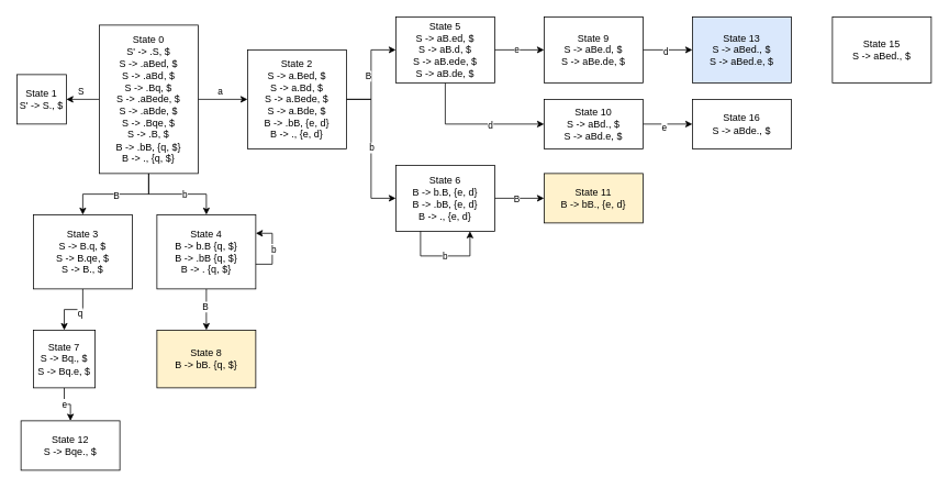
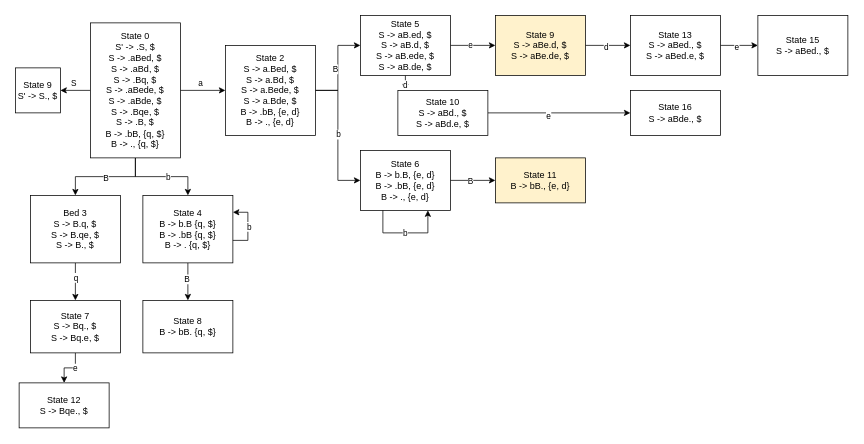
  <mxCell id="0" />
  <mxCell id="1" parent="0" />
  <mxCell id="2" style="edgeStyle=orthogonalEdgeStyle;rounded=0;orthogonalLoop=1;jettySize=auto;html=1;entryX=0;entryY=0.5;entryDx=0;entryDy=0;" edge="1" parent="1" source="10" target="15"><mxGeometry relative="1" as="geometry" /></mxCell>
  <mxCell id="3" value="a" style="edgeLabel;html=1;align=center;verticalAlign=middle;resizable=0;points=[];" vertex="1" connectable="0" parent="2"><mxGeometry x="-0.135" y="3" relative="1" as="geometry"><mxPoint y="-7" as="offset" /></mxGeometry></mxCell>
  <mxCell id="4" style="edgeStyle=orthogonalEdgeStyle;rounded=0;orthogonalLoop=1;jettySize=auto;html=1;" edge="1" parent="1" source="10" target="16"><mxGeometry relative="1" as="geometry"><mxPoint x="120" y="120" as="targetPoint" /></mxGeometry></mxCell>
  <mxCell id="5" value="S" style="edgeLabel;html=1;align=center;verticalAlign=middle;resizable=0;points=[];" vertex="1" connectable="0" parent="4"><mxGeometry x="0.166" y="2" relative="1" as="geometry"><mxPoint y="-12" as="offset" /></mxGeometry></mxCell>
  <mxCell id="6" style="edgeStyle=orthogonalEdgeStyle;rounded=0;orthogonalLoop=1;jettySize=auto;html=1;" edge="1" parent="1" source="10" target="19"><mxGeometry relative="1" as="geometry"><mxPoint x="180" y="290" as="targetPoint" /></mxGeometry></mxCell>
  <mxCell id="7" value="B" style="edgeLabel;html=1;align=center;verticalAlign=middle;resizable=0;points=[];" vertex="1" connectable="0" parent="6"><mxGeometry x="-0.247" y="1" relative="1" as="geometry"><mxPoint x="-16" as="offset" /></mxGeometry></mxCell>
  <mxCell id="8" style="edgeStyle=orthogonalEdgeStyle;rounded=0;orthogonalLoop=1;jettySize=auto;html=1;" edge="1" parent="1" source="10" target="22"><mxGeometry relative="1" as="geometry"><mxPoint x="130" y="260" as="targetPoint" /></mxGeometry></mxCell>
  <mxCell id="9" value="b" style="edgeLabel;html=1;align=center;verticalAlign=middle;resizable=0;points=[];" vertex="1" connectable="0" parent="8"><mxGeometry x="0.135" relative="1" as="geometry"><mxPoint as="offset" /></mxGeometry></mxCell>
  <mxCell id="10" value="State 0&lt;div&gt;S' -&amp;gt; .S, $&lt;/div&gt;&lt;div&gt;S -&amp;gt; .aBed, $&lt;/div&gt;&lt;div&gt;S -&amp;gt; .aBd, $&lt;/div&gt;&lt;div&gt;S -&amp;gt; .Bq, $&lt;/div&gt;&lt;div&gt;S -&amp;gt; .aBede, $&lt;/div&gt;&lt;div&gt;S -&amp;gt; .aBde, $&lt;/div&gt;&lt;div&gt;S -&amp;gt; .Bqe, $&lt;/div&gt;&lt;div&gt;S -&amp;gt; .B, $&lt;/div&gt;&lt;div&gt;B -&amp;gt; .bB, {q, $}&lt;/div&gt;&lt;div&gt;B -&amp;gt; ., {q, $}&lt;/div&gt;" style="rounded=0;whiteSpace=wrap;html=1;" vertex="1" parent="1"><mxGeometry x="120" y="30" width="120" height="180" as="geometry" /></mxCell>
  <mxCell id="11" style="edgeStyle=orthogonalEdgeStyle;rounded=0;orthogonalLoop=1;jettySize=auto;html=1;" edge="1" parent="1" source="15" target="27"><mxGeometry relative="1" as="geometry"><mxPoint x="500" y="50" as="targetPoint" /></mxGeometry></mxCell>
  <mxCell id="12" value="B" style="edgeLabel;html=1;align=center;verticalAlign=middle;resizable=0;points=[];" vertex="1" connectable="0" parent="11"><mxGeometry x="-0.01" y="4" relative="1" as="geometry"><mxPoint as="offset" /></mxGeometry></mxCell>
  <mxCell id="13" style="edgeStyle=orthogonalEdgeStyle;rounded=0;orthogonalLoop=1;jettySize=auto;html=1;entryX=0;entryY=0.5;entryDx=0;entryDy=0;" edge="1" parent="1" source="15" target="30"><mxGeometry relative="1" as="geometry" /></mxCell>
  <mxCell id="14" value="b" style="edgeLabel;html=1;align=center;verticalAlign=middle;resizable=0;points=[];" vertex="1" connectable="0" parent="13"><mxGeometry x="-0.025" relative="1" as="geometry"><mxPoint as="offset" /></mxGeometry></mxCell>
  <mxCell id="15" value="State 2&lt;div&gt;S -&amp;gt; a.Bed, $&lt;/div&gt;&lt;div&gt;S -&amp;gt; a.Bd, $&lt;/div&gt;&lt;div&gt;S -&amp;gt; a.Bede, $&lt;/div&gt;&lt;div&gt;S -&amp;gt; a.Bde, $&lt;/div&gt;&lt;div&gt;B -&amp;gt; .bB, {e, d}&lt;/div&gt;&lt;div&gt;B -&amp;gt; ., {e, d}&lt;/div&gt;" style="rounded=0;whiteSpace=wrap;html=1;" vertex="1" parent="1"><mxGeometry x="300" y="60" width="120" height="120" as="geometry" /></mxCell>
- <mxCell id="16" value="State 1&lt;div&gt;S' -&amp;gt; S., $&lt;/div&gt;" style="rounded=0;whiteSpace=wrap;html=1;" vertex="1" parent="1"><mxGeometry x="20" y="90" width="60" height="60" as="geometry" /></mxCell>
+ <mxCell id="16" value="State 9&lt;div&gt;S' -&amp;gt; S., $&lt;/div&gt;" style="rounded=0;whiteSpace=wrap;html=1;" vertex="1" parent="1"><mxGeometry x="20" y="90" width="60" height="60" as="geometry" /></mxCell>
  <mxCell id="17" value="" style="edgeStyle=orthogonalEdgeStyle;rounded=0;orthogonalLoop=1;jettySize=auto;html=1;" edge="1" parent="1" source="19" target="33"><mxGeometry relative="1" as="geometry" /></mxCell>
  <mxCell id="18" value="q" style="edgeLabel;html=1;align=center;verticalAlign=middle;resizable=0;points=[];" vertex="1" connectable="0" parent="17"><mxGeometry x="-0.296" y="3" relative="1" as="geometry"><mxPoint x="-3" y="1" as="offset" /></mxGeometry></mxCell>
- <mxCell id="19" value="State 3&lt;div&gt;S -&amp;gt; B.q, $&lt;br&gt;&lt;/div&gt;&lt;div&gt;S -&amp;gt; B.qe, $&lt;/div&gt;&lt;div&gt;S -&amp;gt; B., $&lt;/div&gt;" style="rounded=0;whiteSpace=wrap;html=1;" vertex="1" parent="1"><mxGeometry x="40" y="260" width="120" height="90" as="geometry" /></mxCell>
+ <mxCell id="19" value="Bed 3&lt;div&gt;S -&amp;gt; B.q, $&lt;br&gt;&lt;/div&gt;&lt;div&gt;S -&amp;gt; B.qe, $&lt;/div&gt;&lt;div&gt;S -&amp;gt; B., $&lt;/div&gt;" style="rounded=0;whiteSpace=wrap;html=1;" vertex="1" parent="1"><mxGeometry x="40" y="260" width="120" height="90" as="geometry" /></mxCell>
  <mxCell id="20" value="" style="edgeStyle=orthogonalEdgeStyle;rounded=0;orthogonalLoop=1;jettySize=auto;html=1;" edge="1" parent="1" source="22" target="35"><mxGeometry relative="1" as="geometry" /></mxCell>
  <mxCell id="21" value="B" style="edgeLabel;html=1;align=center;verticalAlign=middle;resizable=0;points=[];" vertex="1" connectable="0" parent="20"><mxGeometry x="-0.176" y="-2" relative="1" as="geometry"><mxPoint as="offset" /></mxGeometry></mxCell>
  <mxCell id="22" value="State 4&lt;div&gt;B -&amp;gt; b.B {q, $}&lt;/div&gt;&lt;div&gt;B -&amp;gt; .bB {q, $}&lt;/div&gt;&lt;div&gt;B -&amp;gt; . {q, $}&lt;/div&gt;" style="rounded=0;whiteSpace=wrap;html=1;" vertex="1" parent="1"><mxGeometry x="190" y="260" width="120" height="90" as="geometry" /></mxCell>
  <mxCell id="23" value="" style="edgeStyle=orthogonalEdgeStyle;rounded=0;orthogonalLoop=1;jettySize=auto;html=1;" edge="1" parent="1" source="27" target="40"><mxGeometry relative="1" as="geometry" /></mxCell>
  <mxCell id="24" value="e" style="edgeLabel;html=1;align=center;verticalAlign=middle;resizable=0;points=[];" vertex="1" connectable="0" parent="23"><mxGeometry x="-0.133" y="1" relative="1" as="geometry"><mxPoint as="offset" /></mxGeometry></mxCell>
  <mxCell id="25" value="" style="edgeStyle=orthogonalEdgeStyle;rounded=0;orthogonalLoop=1;jettySize=auto;html=1;" edge="1" parent="1" source="27" target="43"><mxGeometry relative="1" as="geometry"><Array as="points"><mxPoint x="540" y="150" /></Array></mxGeometry></mxCell>
  <mxCell id="26" value="d" style="edgeLabel;html=1;align=center;verticalAlign=middle;resizable=0;points=[];" vertex="1" connectable="0" parent="25"><mxGeometry x="0.224" y="-1" relative="1" as="geometry"><mxPoint as="offset" /></mxGeometry></mxCell>
  <mxCell id="27" value="State 5&lt;div&gt;&lt;div&gt;S -&amp;gt; aB.ed, $&lt;/div&gt;&lt;div&gt;S -&amp;gt; aB.d, $&lt;/div&gt;&lt;div&gt;S -&amp;gt; aB.ede, $&lt;/div&gt;&lt;div&gt;S -&amp;gt; aB.de, $&lt;/div&gt;&lt;/div&gt;" style="rounded=0;whiteSpace=wrap;html=1;" vertex="1" parent="1"><mxGeometry x="480" y="20" width="120" height="80" as="geometry" /></mxCell>
  <mxCell id="28" value="" style="edgeStyle=orthogonalEdgeStyle;rounded=0;orthogonalLoop=1;jettySize=auto;html=1;" edge="1" parent="1" source="30" target="44"><mxGeometry relative="1" as="geometry" /></mxCell>
  <mxCell id="29" value="B" style="edgeLabel;html=1;align=center;verticalAlign=middle;resizable=0;points=[];" vertex="1" connectable="0" parent="28"><mxGeometry x="-0.133" relative="1" as="geometry"><mxPoint as="offset" /></mxGeometry></mxCell>
  <mxCell id="30" value="State 6&lt;div&gt;&lt;div&gt;B -&amp;gt; b.B, {e, d}&lt;/div&gt;&lt;div&gt;B -&amp;gt; .bB, {e, d}&lt;br&gt;&lt;/div&gt;&lt;div&gt;B -&amp;gt; ., {e, d}&lt;/div&gt;&lt;/div&gt;" style="rounded=0;whiteSpace=wrap;html=1;" vertex="1" parent="1"><mxGeometry x="480" y="200" width="120" height="80" as="geometry" /></mxCell>
  <mxCell id="31" value="" style="edgeStyle=orthogonalEdgeStyle;rounded=0;orthogonalLoop=1;jettySize=auto;html=1;" edge="1" parent="1" source="33" target="34"><mxGeometry relative="1" as="geometry" /></mxCell>
  <mxCell id="32" value="e" style="edgeLabel;html=1;align=center;verticalAlign=middle;resizable=0;points=[];" vertex="1" connectable="0" parent="31"><mxGeometry x="-0.22" relative="1" as="geometry"><mxPoint as="offset" /></mxGeometry></mxCell>
- <mxCell id="33" value="State 7&lt;div&gt;&lt;div&gt;S -&amp;gt; Bq., $&lt;br&gt;&lt;/div&gt;&lt;div&gt;S -&amp;gt; Bq.e, $&lt;/div&gt;&lt;/div&gt;" style="whiteSpace=wrap;html=1;rounded=0;" vertex="1" parent="1"><mxGeometry x="40" y="400" width="75" height="70" as="geometry" /></mxCell>
+ <mxCell id="33" value="State 7&lt;div&gt;&lt;div&gt;S -&amp;gt; Bq., $&lt;br&gt;&lt;/div&gt;&lt;div&gt;S -&amp;gt; Bq.e, $&lt;/div&gt;&lt;/div&gt;" style="whiteSpace=wrap;html=1;rounded=0;" vertex="1" parent="1"><mxGeometry x="40" y="400" width="120" height="70" as="geometry" /></mxCell>
  <mxCell id="34" value="State 12&lt;div&gt;&lt;div&gt;S -&amp;gt; Bqe., $&lt;/div&gt;&lt;/div&gt;" style="whiteSpace=wrap;html=1;rounded=0;" vertex="1" parent="1"><mxGeometry x="25" y="510" width="120" height="60" as="geometry" /></mxCell>
- <mxCell id="35" value="State 8&lt;div&gt;B -&amp;gt; bB. {q, $}&lt;br&gt;&lt;/div&gt;" style="whiteSpace=wrap;html=1;rounded=0;fillColor=#fff2cc;" vertex="1" parent="1"><mxGeometry x="190" y="400" width="120" height="70" as="geometry" /></mxCell>
+ <mxCell id="35" value="State 8&lt;div&gt;B -&amp;gt; bB. {q, $}&lt;br&gt;&lt;/div&gt;" style="whiteSpace=wrap;html=1;rounded=0;" vertex="1" parent="1"><mxGeometry x="190" y="400" width="120" height="70" as="geometry" /></mxCell>
  <mxCell id="36" style="edgeStyle=orthogonalEdgeStyle;rounded=0;orthogonalLoop=1;jettySize=auto;html=1;entryX=1;entryY=0.25;entryDx=0;entryDy=0;" edge="1" parent="1" source="22" target="22"><mxGeometry relative="1" as="geometry"><Array as="points"><mxPoint x="330" y="320" /><mxPoint x="330" y="283" /></Array></mxGeometry></mxCell>
  <mxCell id="37" value="b" style="edgeLabel;html=1;align=center;verticalAlign=middle;resizable=0;points=[];" vertex="1" connectable="0" parent="36"><mxGeometry x="0.017" y="-1" relative="1" as="geometry"><mxPoint as="offset" /></mxGeometry></mxCell>
  <mxCell id="38" value="" style="edgeStyle=orthogonalEdgeStyle;rounded=0;orthogonalLoop=1;jettySize=auto;html=1;" edge="1" parent="1" source="40" target="49"><mxGeometry relative="1" as="geometry" /></mxCell>
  <mxCell id="39" value="d" style="edgeLabel;html=1;align=center;verticalAlign=middle;resizable=0;points=[];" vertex="1" connectable="0" parent="38"><mxGeometry x="-0.107" y="-2" relative="1" as="geometry"><mxPoint as="offset" /></mxGeometry></mxCell>
- <mxCell id="40" value="State 9&lt;div&gt;&lt;div&gt;S -&amp;gt; aBe.d, $&lt;/div&gt;&lt;div&gt;S -&amp;gt; aBe.de, $&lt;/div&gt;&lt;/div&gt;" style="whiteSpace=wrap;html=1;rounded=0;" vertex="1" parent="1"><mxGeometry x="660" y="20" width="120" height="80" as="geometry" /></mxCell>
+ <mxCell id="40" value="State 9&lt;div&gt;&lt;div&gt;S -&amp;gt; aBe.d, $&lt;/div&gt;&lt;div&gt;S -&amp;gt; aBe.de, $&lt;/div&gt;&lt;/div&gt;" style="whiteSpace=wrap;html=1;rounded=0;fillColor=#fff2cc;" vertex="1" parent="1"><mxGeometry x="660" y="20" width="120" height="80" as="geometry" /></mxCell>
  <mxCell id="41" value="" style="edgeStyle=orthogonalEdgeStyle;rounded=0;orthogonalLoop=1;jettySize=auto;html=1;" edge="1" parent="1" source="43" target="50"><mxGeometry relative="1" as="geometry" /></mxCell>
  <mxCell id="42" value="e" style="edgeLabel;html=1;align=center;verticalAlign=middle;resizable=0;points=[];" vertex="1" connectable="0" parent="41"><mxGeometry x="-0.16" y="-3" relative="1" as="geometry"><mxPoint as="offset" /></mxGeometry></mxCell>
- <mxCell id="43" value="State 10&lt;div&gt;&lt;div&gt;S -&amp;gt; aBd., $&lt;/div&gt;&lt;div&gt;S -&amp;gt; aBd.e, $&lt;/div&gt;&lt;/div&gt;" style="whiteSpace=wrap;html=1;rounded=0;" vertex="1" parent="1"><mxGeometry x="660" y="120" width="120" height="60" as="geometry" /></mxCell>
+ <mxCell id="43" value="State 10&lt;div&gt;&lt;div&gt;S -&amp;gt; aBd., $&lt;/div&gt;&lt;div&gt;S -&amp;gt; aBd.e, $&lt;/div&gt;&lt;/div&gt;" style="whiteSpace=wrap;html=1;rounded=0;" vertex="1" parent="1"><mxGeometry x="530" y="120" width="120" height="60" as="geometry" /></mxCell>
  <mxCell id="44" value="State 11&lt;div&gt;&lt;div&gt;B -&amp;gt; bB., {e, d}&lt;/div&gt;&lt;/div&gt;" style="whiteSpace=wrap;html=1;rounded=0;fillColor=#fff2cc;" vertex="1" parent="1"><mxGeometry x="660" y="210" width="120" height="60" as="geometry" /></mxCell>
  <mxCell id="45" style="edgeStyle=orthogonalEdgeStyle;rounded=0;orthogonalLoop=1;jettySize=auto;html=1;entryX=0.75;entryY=1;entryDx=0;entryDy=0;" edge="1" parent="1" source="30" target="30"><mxGeometry relative="1" as="geometry"><Array as="points"><mxPoint x="510" y="310" /><mxPoint x="570" y="310" /></Array></mxGeometry></mxCell>
  <mxCell id="46" value="b" style="edgeLabel;html=1;align=center;verticalAlign=middle;resizable=0;points=[];" vertex="1" connectable="0" parent="45"><mxGeometry x="-0.017" y="1" relative="1" as="geometry"><mxPoint as="offset" /></mxGeometry></mxCell>
- <mxCell id="49" value="State 13&lt;div&gt;&lt;div&gt;S -&amp;gt; aBed., $&lt;/div&gt;&lt;div&gt;S -&amp;gt; aBed.e, $&lt;/div&gt;&lt;/div&gt;" style="whiteSpace=wrap;html=1;rounded=0;fillColor=#dae8fc;" vertex="1" parent="1"><mxGeometry x="840" y="20" width="120" height="80" as="geometry" /></mxCell>
+ <mxCell id="47" value="" style="edgeStyle=orthogonalEdgeStyle;rounded=0;orthogonalLoop=1;jettySize=auto;html=1;" edge="1" parent="1" source="49" target="51"><mxGeometry relative="1" as="geometry" /></mxCell>
+ <mxCell id="48" value="e" style="edgeLabel;html=1;align=center;verticalAlign=middle;resizable=0;points=[];" vertex="1" connectable="0" parent="47"><mxGeometry x="-0.152" y="-1" relative="1" as="geometry"><mxPoint as="offset" /></mxGeometry></mxCell>
+ <mxCell id="49" value="State 13&lt;div&gt;&lt;div&gt;S -&amp;gt; aBed., $&lt;/div&gt;&lt;div&gt;S -&amp;gt; aBed.e, $&lt;/div&gt;&lt;/div&gt;" style="whiteSpace=wrap;html=1;rounded=0;" vertex="1" parent="1"><mxGeometry x="840" y="20" width="120" height="80" as="geometry" /></mxCell>
  <mxCell id="50" value="State 16&lt;div&gt;S -&amp;gt; aBde., $&lt;/div&gt;" style="whiteSpace=wrap;html=1;rounded=0;" vertex="1" parent="1"><mxGeometry x="840" y="120" width="120" height="60" as="geometry" /></mxCell>
  <mxCell id="51" value="State 15&lt;div&gt;&lt;div&gt;S -&amp;gt; aBed., $&lt;/div&gt;&lt;/div&gt;" style="whiteSpace=wrap;html=1;rounded=0;" vertex="1" parent="1"><mxGeometry x="1010" y="20" width="120" height="80" as="geometry" /></mxCell>
